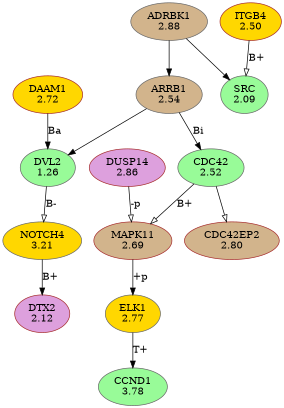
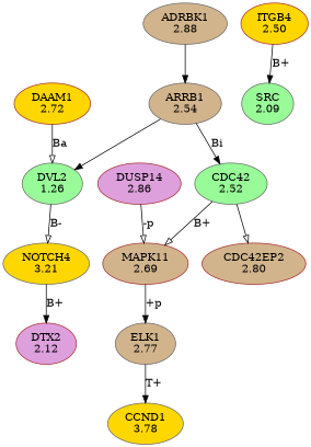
  digraph {
    fontname="DejaVu Serif"
    node [color=gray40 fillcolor=tan fontname="DejaVu Serif" style=filled]
    edge [arrowhead=normal fontname="DejaVu Serif"]
    n1 [color=brown fillcolor=gold label="DAAM1\n2.72"]
    n2 [fillcolor=palegreen label="DVL2\n1.26"]
    n3 [fillcolor=gold label="NOTCH4\n3.21"]
    n4 [color=brown fillcolor=plum label="DTX2\n2.12"]
    n5 [label="ARRB1\n2.54"]
    n6 [fillcolor=palegreen label="CDC42\n2.52"]
    n7 [label="ADRBK1\n2.88"]
    n8 [fillcolor=palegreen label="SRC\n2.09"]
    n9 [color=brown label="CDC42EP2\n2.80"]
    n10 [color=brown label="MAPK11\n2.69"]
-   n11 [fillcolor=gold label="ELK1\n2.77"]
-   n12 [fillcolor=palegreen label="CCND1\n3.78"]
+   n11 [label="ELK1\n2.77"]
+   n12 [fillcolor=gold label="CCND1\n3.78"]
    n13 [color=brown fillcolor=plum label="DUSP14\n2.86"]
    n14 [color=brown fillcolor=gold label="ITGB4\n2.50"]
-   n1 -> n2 [label=Ba]
+   n1 -> n2 [arrowhead=onormal label=Ba]
    n2 -> n3 [arrowhead=onormal label="B-"]
    n3 -> n4 [label="B+"]
    n5 -> n2
    n5 -> n6 [label=Bi]
    n6 -> n9 [arrowhead=onormal]
    n6 -> n10 [arrowhead=onormal label="B+"]
    n7 -> n5
-   n7 -> n8
    n10 -> n11 [label="+p"]
    n11 -> n12 [label="T+"]
    n13 -> n10 [arrowhead=onormal label="-p"]
-   n14 -> n8 [arrowhead=onormal label="B+"]
+   n14 -> n8 [label="B+"]
  }
